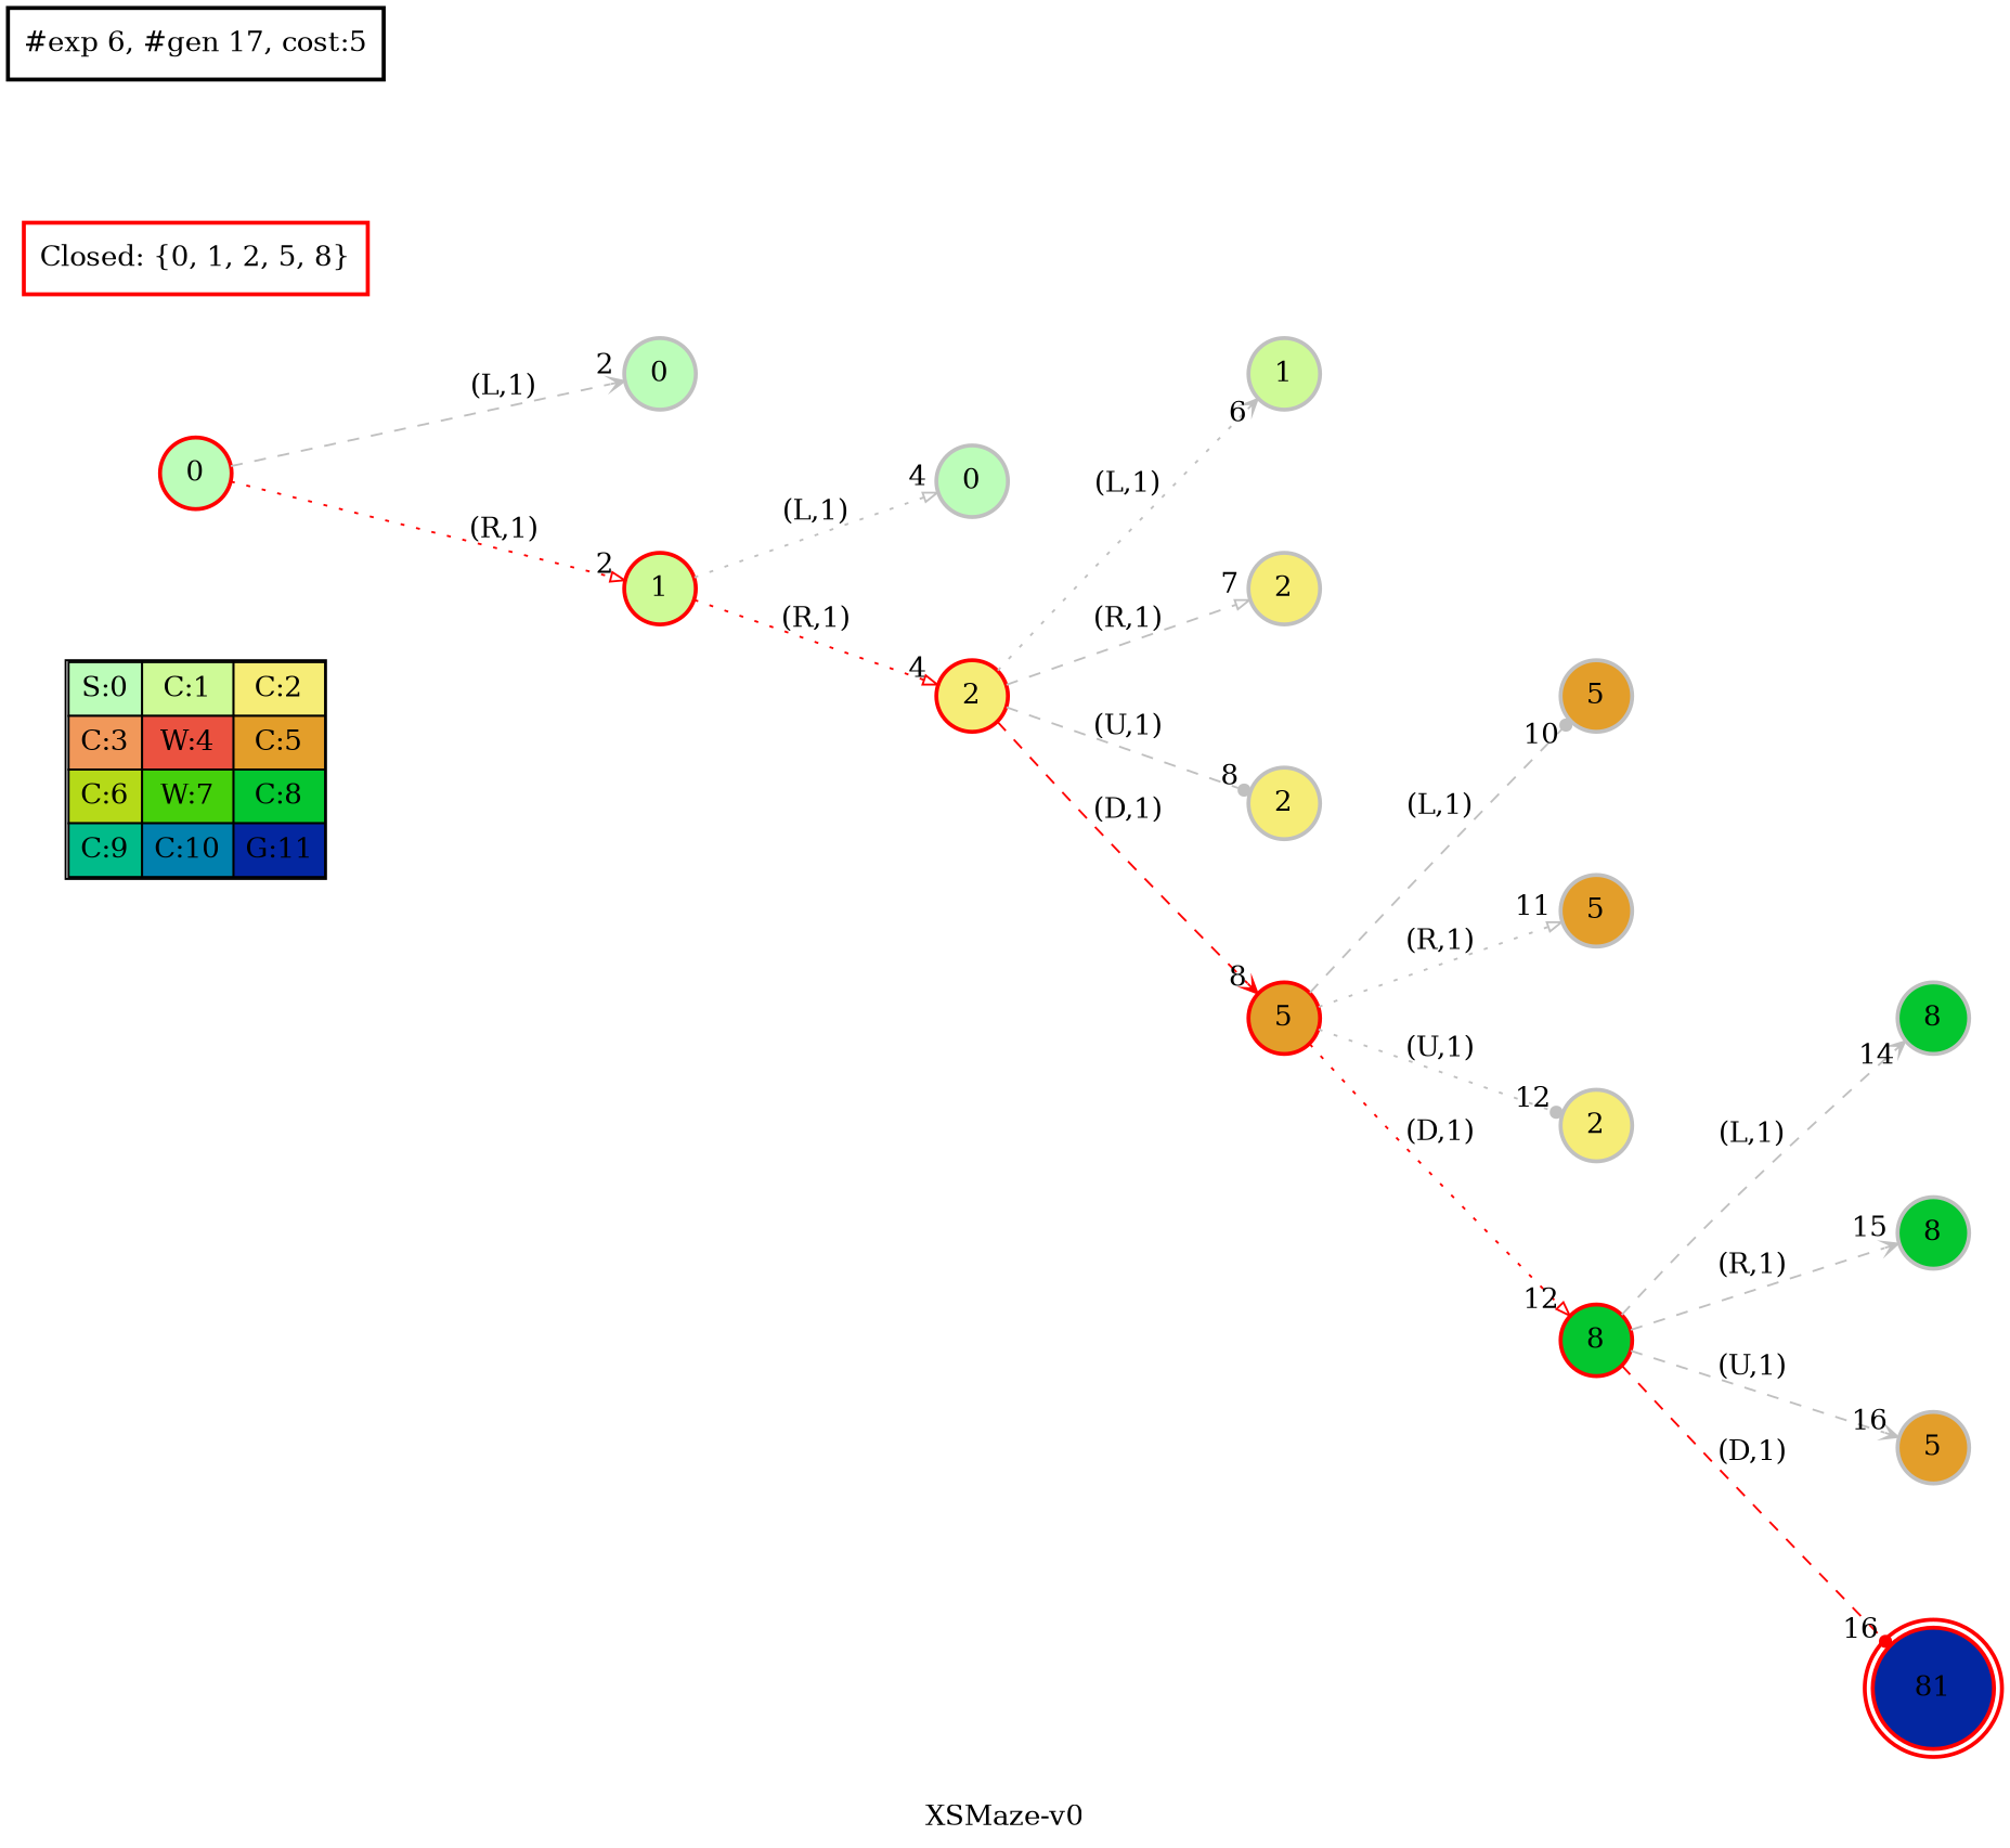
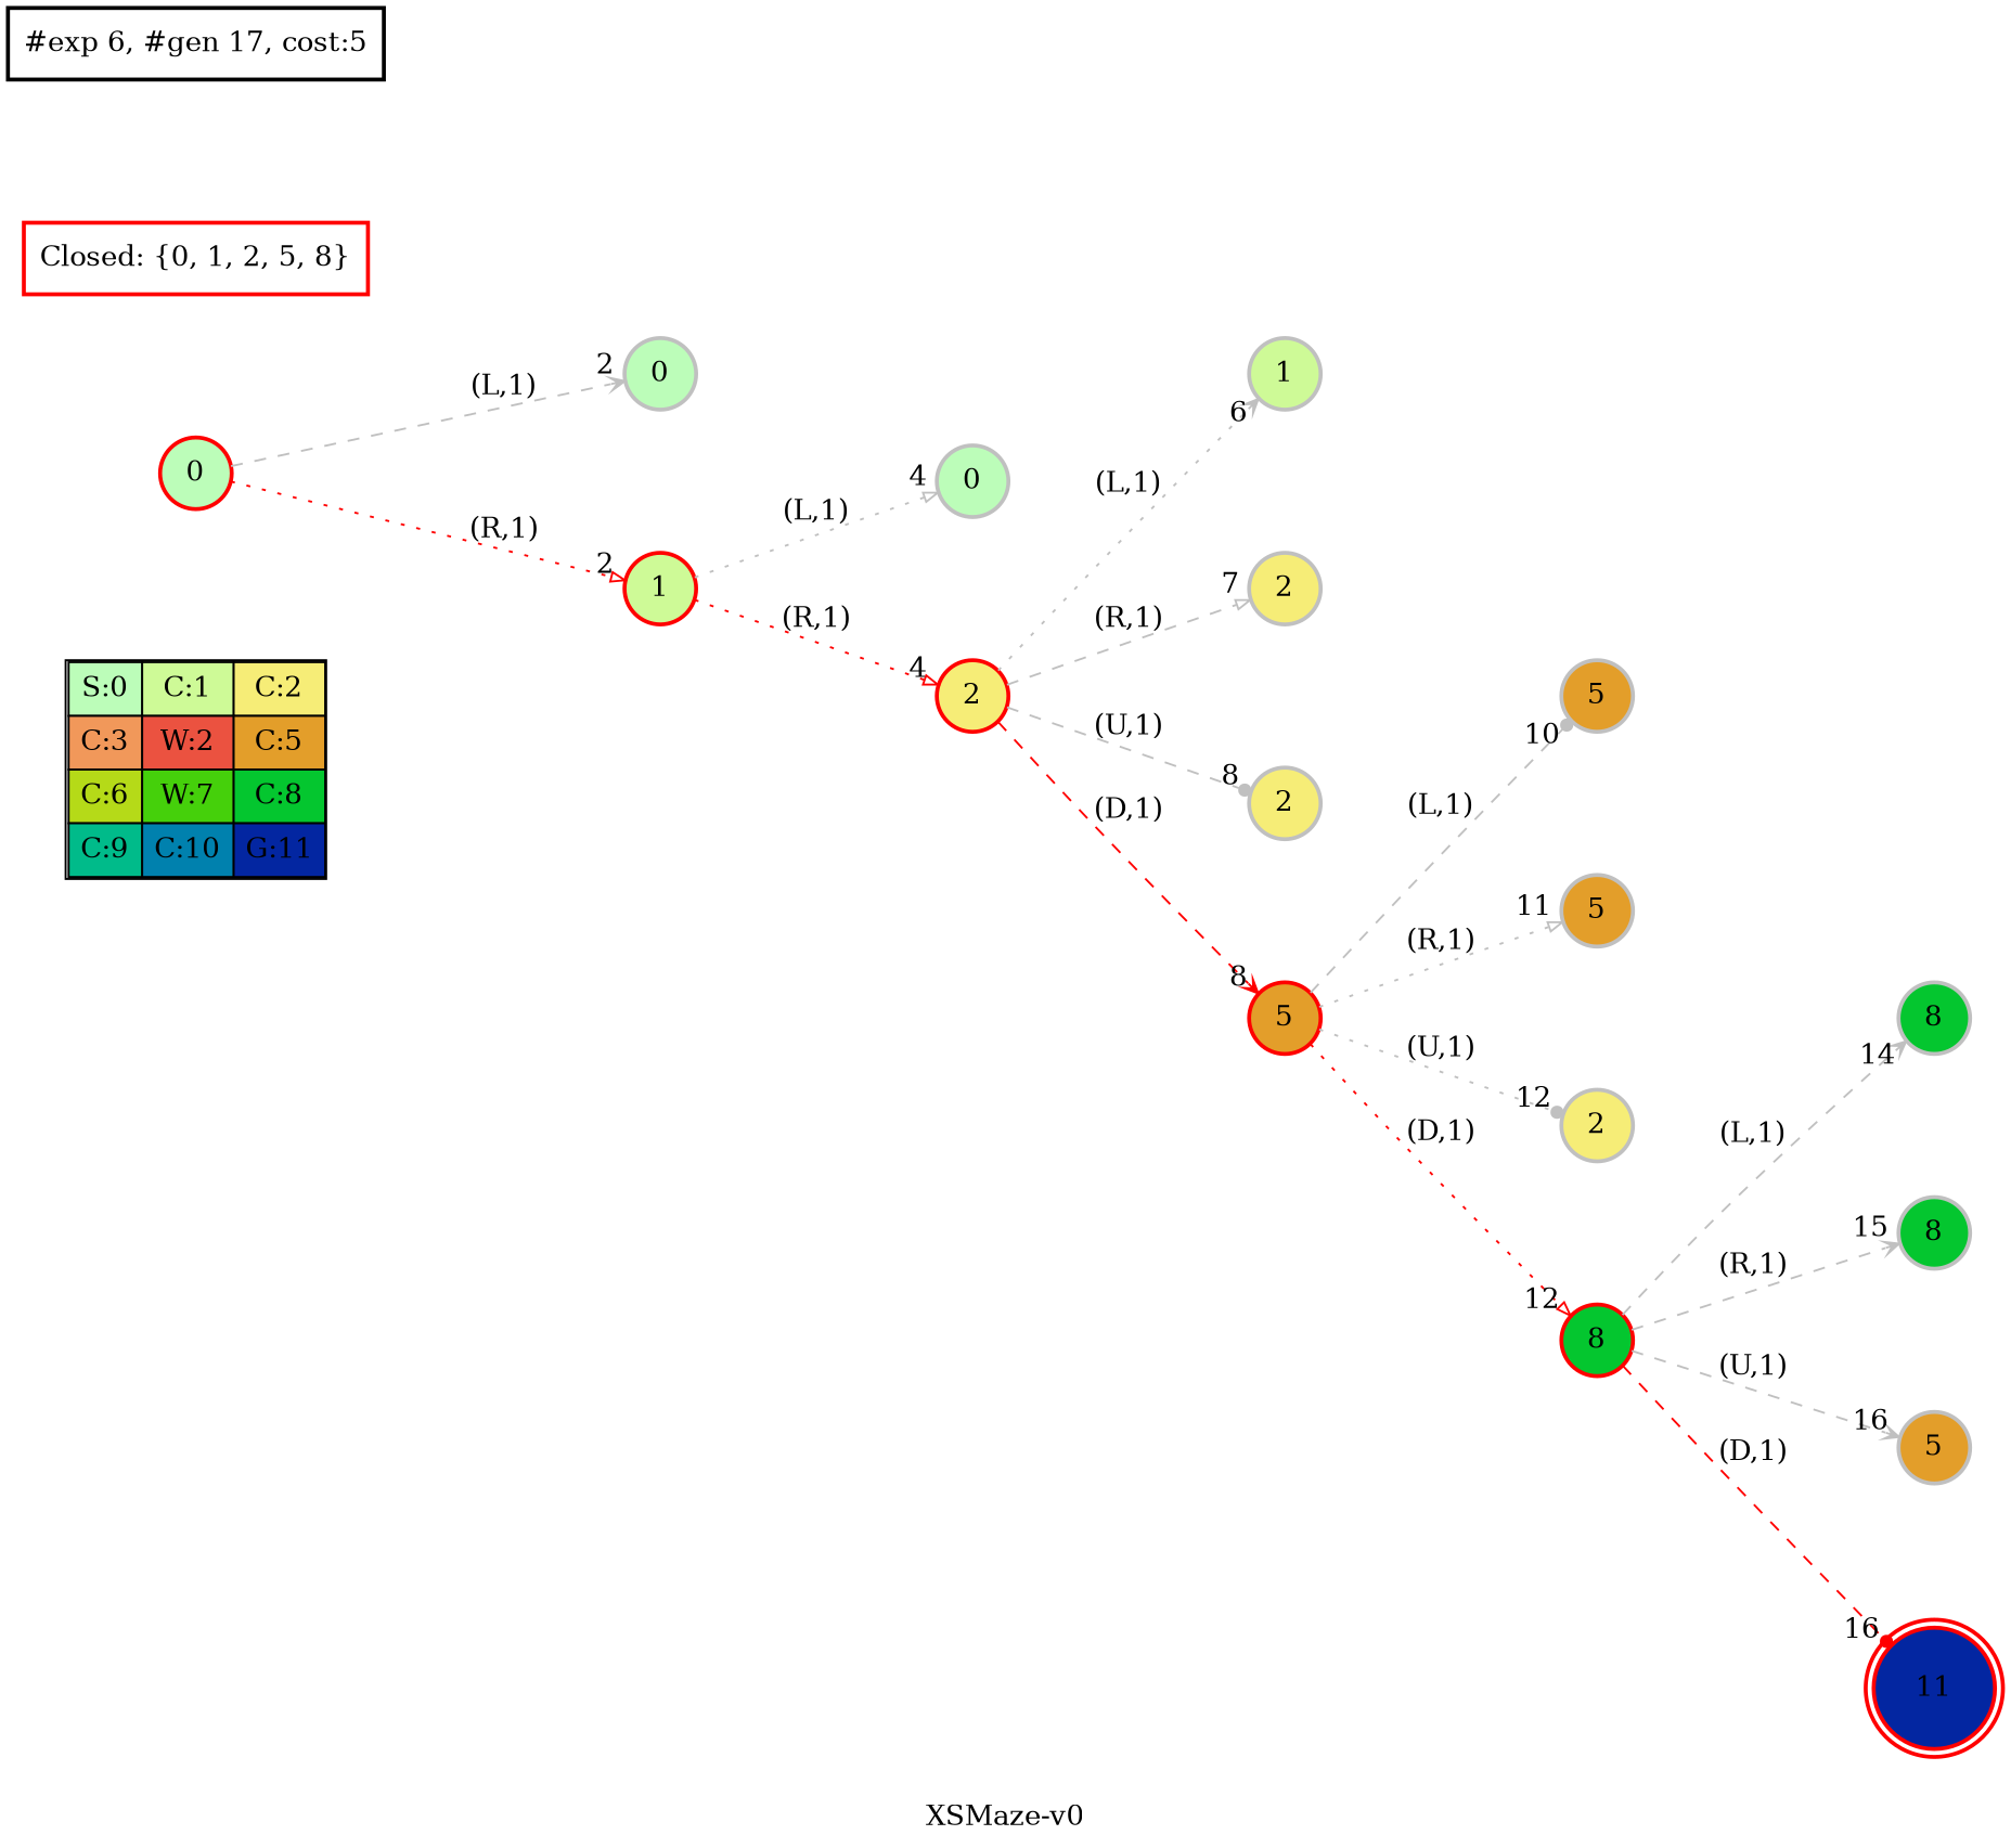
  digraph {
    label="XSMaze-v0"
    nodesep=1
    rankdir=LR
    ranksep=1.2
    node [penwidth=2 shape=circle color=grey fillcolor="0.15490196 0.51591783 0.96349314 1.        " style=filled]
    edge [arrowhead=vee arrowsize=0.7 color=grey headlabel=" 2 " style=dashed]
-   n1 [label=<<table border="1" cellpadding="5" cellspacing="0" cellborder="1"><tr><td bgcolor="0.32745098 0.267733   0.99083125 1.        ">S:0</td><td bgcolor="0.24117647 0.39545121 0.97940977 1.        ">C:1</td><td bgcolor="0.15490196 0.51591783 0.96349314 1.        ">C:2</td></tr><tr><td bgcolor="0.06862745 0.62692381 0.94315443 1.        ">C:3</td><td bgcolor="0.01764706 0.72643357 0.91848699 1.        ">W:4</td><td bgcolor="0.10392157 0.81262237 0.88960401 1.        ">C:5</td></tr><tr><td bgcolor="0.19803922 0.88960401 0.8534438  1.        ">C:6</td><td bgcolor="0.28431373 0.94315443 0.81619691 1.        ">W:7</td><td bgcolor="0.37058824 0.97940977 0.77520398 1.        ">C:8</td></tr><tr><td bgcolor="0.45686275 0.99770518 0.73065313 1.        ">C:9</td><td bgcolor="0.54313725 0.99770518 0.68274886 1.        ">C:10</td><td bgcolor="0.62941176 0.97940977 0.63171101 1.        ">G:11</td></tr></table>> shape=plaintext color="" fillcolor="" style=""]
+   n1 [label=<<table border="1" cellpadding="5" cellspacing="0" cellborder="1"><tr><td bgcolor="0.32745098 0.267733   0.99083125 1.        ">S:0</td><td bgcolor="0.24117647 0.39545121 0.97940977 1.        ">C:1</td><td bgcolor="0.15490196 0.51591783 0.96349314 1.        ">C:2</td></tr><tr><td bgcolor="0.06862745 0.62692381 0.94315443 1.        ">C:3</td><td bgcolor="0.01764706 0.72643357 0.91848699 1.        ">W:2</td><td bgcolor="0.10392157 0.81262237 0.88960401 1.        ">C:5</td></tr><tr><td bgcolor="0.19803922 0.88960401 0.8534438  1.        ">C:6</td><td bgcolor="0.28431373 0.94315443 0.81619691 1.        ">W:7</td><td bgcolor="0.37058824 0.97940977 0.77520398 1.        ">C:8</td></tr><tr><td bgcolor="0.45686275 0.99770518 0.73065313 1.        ">C:9</td><td bgcolor="0.54313725 0.99770518 0.68274886 1.        ">C:10</td><td bgcolor="0.62941176 0.97940977 0.63171101 1.        ">G:11</td></tr></table>> shape=plaintext color="" fillcolor="" style=""]
    n2 [color=red fillcolor="0.32745098 0.267733   0.99083125 1.        " label=0]
    n3 [fillcolor="0.32745098 0.267733   0.99083125 1.        " label=0]
    n4 [color=red fillcolor="0.24117647 0.39545121 0.97940977 1.        " label=1]
    n5 [fillcolor="0.32745098 0.267733   0.99083125 1.        " label=0]
    n6 [color=red label=2]
    n7 [color=red label="Closed: {0, 1, 2, 5, 8}" shape=box fillcolor="" style=""]
    n8 [fillcolor="0.24117647 0.39545121 0.97940977 1.        " label=1]
    n9 [label=2]
    n10 [label=2]
    n11 [color=red fillcolor="0.10392157 0.81262237 0.88960401 1.        " label=5]
    n12 [fillcolor="0.10392157 0.81262237 0.88960401 1.        " label=5]
    n13 [fillcolor="0.10392157 0.81262237 0.88960401 1.        " label=5]
    n14 [label=2]
    n15 [color=red fillcolor="0.37058824 0.97940977 0.77520398 1.        " label=8]
    n16 [fillcolor="0.37058824 0.97940977 0.77520398 1.        " label=8]
    n17 [fillcolor="0.37058824 0.97940977 0.77520398 1.        " label=8]
    n18 [fillcolor="0.10392157 0.81262237 0.88960401 1.        " label=5]
-   n19 [color=red fillcolor="0.62941176 0.97940977 0.63171101 1.        " label=81 peripheries=2]
+   n19 [color=red fillcolor="0.62941176 0.97940977 0.63171101 1.        " label=11 peripheries=2]
    "#exp 6, #gen 17, cost:5" [shape=box color="" fillcolor="" style=""]
    subgraph sub_1 {
      label=Map
      n1
    }
    n2 -> n3 [label="(L,1)"]
    n2 -> n4 [arrowhead=onormal color=red label="(R,1)" style=dotted]
    n4 -> n5 [arrowhead=onormal headlabel=" 4 " label="(L,1)" style=dotted]
    n4 -> n6 [arrowhead=onormal color=red headlabel=" 4 " label="(R,1)" style=dotted]
    n6 -> n8 [headlabel=" 6 " label="(L,1)" style=dotted]
    n6 -> n9 [arrowhead=onormal headlabel=" 7 " label="(R,1)"]
    n6 -> n10 [arrowhead=dot headlabel=" 8 " label="(U,1)"]
    n6 -> n11 [color=red headlabel=" 8 " label="(D,1)"]
    n11 -> n12 [arrowhead=dot headlabel=" 10 " label="(L,1)"]
    n11 -> n13 [arrowhead=onormal headlabel=" 11 " label="(R,1)" style=dotted]
    n11 -> n14 [arrowhead=dot headlabel=" 12 " label="(U,1)" style=dotted]
    n11 -> n15 [arrowhead=onormal color=red headlabel=" 12 " label="(D,1)" style=dotted]
    n15 -> n16 [headlabel=" 14 " label="(L,1)"]
    n15 -> n17 [headlabel=" 15 " label="(R,1)"]
    n15 -> n18 [headlabel=" 16 " label="(U,1)"]
    n15 -> n19 [arrowhead=dot color=red headlabel=" 16 " label="(D,1)"]
  }
